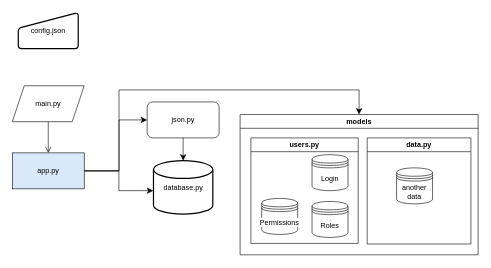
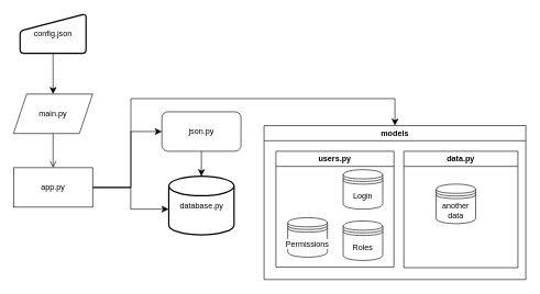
  <mxCell id="0" />
  <mxCell id="1" parent="0" />
  <mxCell id="2" style="edgeStyle=orthogonalEdgeStyle;rounded=0;orthogonalLoop=1;jettySize=auto;html=1;exitX=0.5;exitY=1;exitDx=0;exitDy=0;entryX=0.5;entryY=0;entryDx=0;entryDy=0;fontSize=12;startSize=8;endSize=8;endArrow=open;" parent="1" source="3" target="7" edge="1"><mxGeometry relative="1" as="geometry" /></mxCell>
  <mxCell id="3" value="main.py" style="shape=parallelogram;perimeter=parallelogramPerimeter;whiteSpace=wrap;html=1;fixedSize=1;" parent="1" vertex="1"><mxGeometry x="20" y="142" width="120" height="60" as="geometry" /></mxCell>
  <mxCell id="4" style="edgeStyle=orthogonalEdgeStyle;shape=connector;rounded=0;orthogonalLoop=1;jettySize=auto;html=1;exitX=1;exitY=0.5;exitDx=0;exitDy=0;entryX=0;entryY=0.5;entryDx=0;entryDy=0;strokeColor=default;align=center;verticalAlign=middle;fontFamily=Helvetica;fontSize=12;fontColor=default;labelBackgroundColor=default;startSize=8;endArrow=classic;endSize=8;" edge="1" parent="1" source="7" target="10"><mxGeometry relative="1" as="geometry"><Array as="points"><mxPoint x="198" y="284" /><mxPoint x="198" y="199" /></Array></mxGeometry></mxCell>
  <mxCell id="5" style="edgeStyle=orthogonalEdgeStyle;shape=connector;rounded=0;orthogonalLoop=1;jettySize=auto;html=1;exitX=1;exitY=0.5;exitDx=0;exitDy=0;entryX=-0.003;entryY=0.562;entryDx=0;entryDy=0;strokeColor=default;align=center;verticalAlign=middle;fontFamily=Helvetica;fontSize=12;fontColor=default;labelBackgroundColor=default;startSize=8;endArrow=classic;endSize=8;entryPerimeter=0;" edge="1" parent="1" source="7" target="11"><mxGeometry relative="1" as="geometry"><mxPoint x="245" y="294" as="targetPoint" /></mxGeometry></mxCell>
  <mxCell id="6" style="edgeStyle=orthogonalEdgeStyle;shape=connector;rounded=0;orthogonalLoop=1;jettySize=auto;html=1;exitX=1;exitY=0.5;exitDx=0;exitDy=0;entryX=0.5;entryY=0;entryDx=0;entryDy=0;strokeColor=default;align=center;verticalAlign=middle;fontFamily=Helvetica;fontSize=12;fontColor=default;labelBackgroundColor=default;startSize=8;endArrow=classic;endSize=8;" edge="1" parent="1" source="7" target="13"><mxGeometry relative="1" as="geometry"><Array as="points"><mxPoint x="198" y="284" /><mxPoint x="198" y="149" /><mxPoint x="599" y="149" /><mxPoint x="599" y="190" /></Array></mxGeometry></mxCell>
- <mxCell id="7" value="app.py" style="rounded=0;whiteSpace=wrap;html=1;fillColor=#dae8fc;" parent="1" vertex="1"><mxGeometry x="20" y="254" width="120" height="60" as="geometry" /></mxCell>
+ <mxCell id="7" value="app.py" style="rounded=0;whiteSpace=wrap;html=1;" parent="1" vertex="1"><mxGeometry x="20" y="254" width="120" height="60" as="geometry" /></mxCell>
+ <mxCell id="8" style="edgeStyle=none;curved=1;rounded=0;orthogonalLoop=1;jettySize=auto;html=1;exitX=0.5;exitY=1;exitDx=0;exitDy=0;entryX=0.5;entryY=0;entryDx=0;entryDy=0;fontSize=12;startSize=8;endSize=8;" edge="1" parent="1" source="9" target="3"><mxGeometry relative="1" as="geometry" /></mxCell>
  <mxCell id="9" value="config.json" style="html=1;strokeWidth=2;shape=manualInput;whiteSpace=wrap;rounded=1;size=26;arcSize=11;" vertex="1" parent="1"><mxGeometry x="30" y="20" width="100" height="60" as="geometry" /></mxCell>
  <mxCell id="10" value="json.py" style="rounded=1;whiteSpace=wrap;html=1;fontFamily=Helvetica;fontSize=12;fontColor=default;labelBackgroundColor=default;" vertex="1" parent="1"><mxGeometry x="245" y="169" width="120" height="60" as="geometry" /></mxCell>
  <mxCell id="11" value="database.py" style="strokeWidth=2;html=1;shape=mxgraph.flowchart.database;whiteSpace=wrap;fontFamily=Helvetica;fontSize=12;fontColor=default;labelBackgroundColor=default;" vertex="1" parent="1"><mxGeometry x="255.5" y="267" width="99" height="89" as="geometry" /></mxCell>
  <mxCell id="12" style="edgeStyle=orthogonalEdgeStyle;shape=connector;rounded=0;orthogonalLoop=1;jettySize=auto;html=1;exitX=0.5;exitY=1;exitDx=0;exitDy=0;entryX=0.5;entryY=0;entryDx=0;entryDy=0;entryPerimeter=0;strokeColor=default;align=center;verticalAlign=middle;fontFamily=Helvetica;fontSize=12;fontColor=default;labelBackgroundColor=default;startSize=8;endArrow=classic;endSize=8;" edge="1" parent="1" source="10" target="11"><mxGeometry relative="1" as="geometry" /></mxCell>
  <mxCell id="13" value="models" style="swimlane;fontFamily=Helvetica;fontSize=12;fontColor=default;labelBackgroundColor=default;" vertex="1" parent="1"><mxGeometry x="400" y="190" width="397" height="234" as="geometry" /></mxCell>
  <mxCell id="14" value="users.py" style="swimlane;fontFamily=Helvetica;fontSize=12;fontColor=default;labelBackgroundColor=default;" vertex="1" parent="13"><mxGeometry x="18" y="39" width="179" height="176" as="geometry" /></mxCell>
  <mxCell id="15" value="Login" style="shape=datastore;whiteSpace=wrap;html=1;fontFamily=Helvetica;fontSize=12;fontColor=default;labelBackgroundColor=default;" vertex="1" parent="14"><mxGeometry x="102" y="28" width="60" height="60" as="geometry" /></mxCell>
  <mxCell id="16" value="Permissions" style="shape=datastore;whiteSpace=wrap;html=1;fontFamily=Helvetica;fontSize=12;fontColor=default;labelBackgroundColor=default;" vertex="1" parent="14"><mxGeometry x="18" y="101" width="60" height="60" as="geometry" /></mxCell>
  <mxCell id="17" value="Roles" style="shape=datastore;whiteSpace=wrap;html=1;fontFamily=Helvetica;fontSize=12;fontColor=default;labelBackgroundColor=default;" vertex="1" parent="14"><mxGeometry x="102" y="106" width="60" height="60" as="geometry" /></mxCell>
  <mxCell id="18" value="data.py" style="swimlane;fontFamily=Helvetica;fontSize=12;fontColor=default;labelBackgroundColor=default;" vertex="1" parent="13"><mxGeometry x="212" y="39" width="173" height="177" as="geometry" /></mxCell>
  <mxCell id="19" value="another&lt;div&gt;data&lt;/div&gt;" style="shape=datastore;whiteSpace=wrap;html=1;fontFamily=Helvetica;fontSize=12;fontColor=default;labelBackgroundColor=default;" vertex="1" parent="18"><mxGeometry x="49" y="50" width="60" height="60" as="geometry" /></mxCell>
